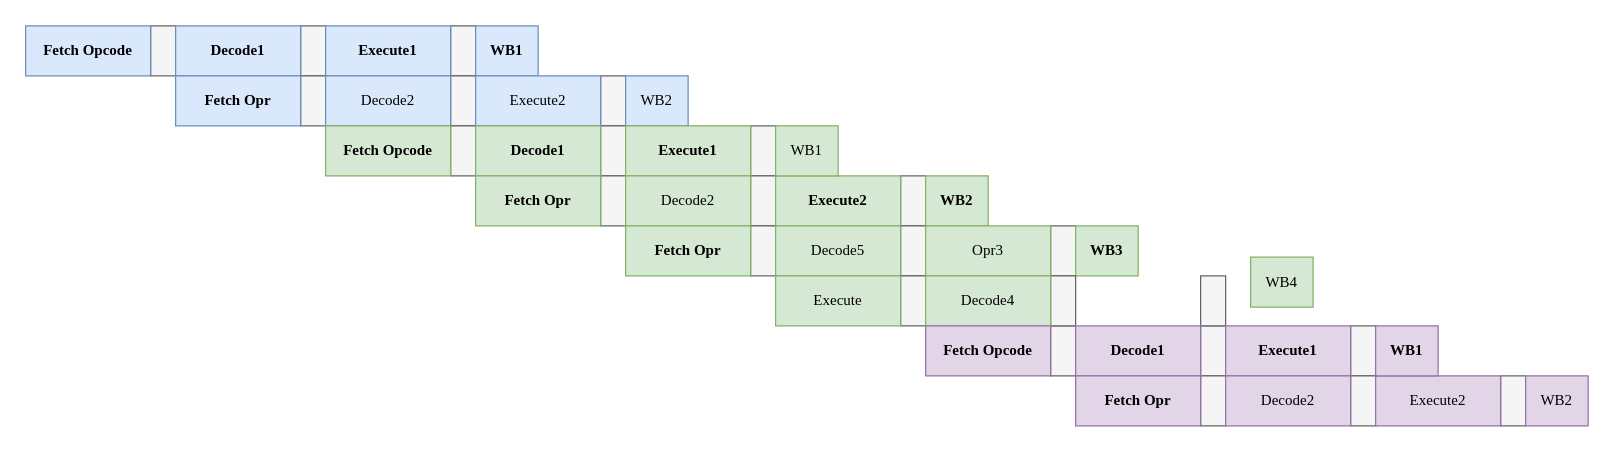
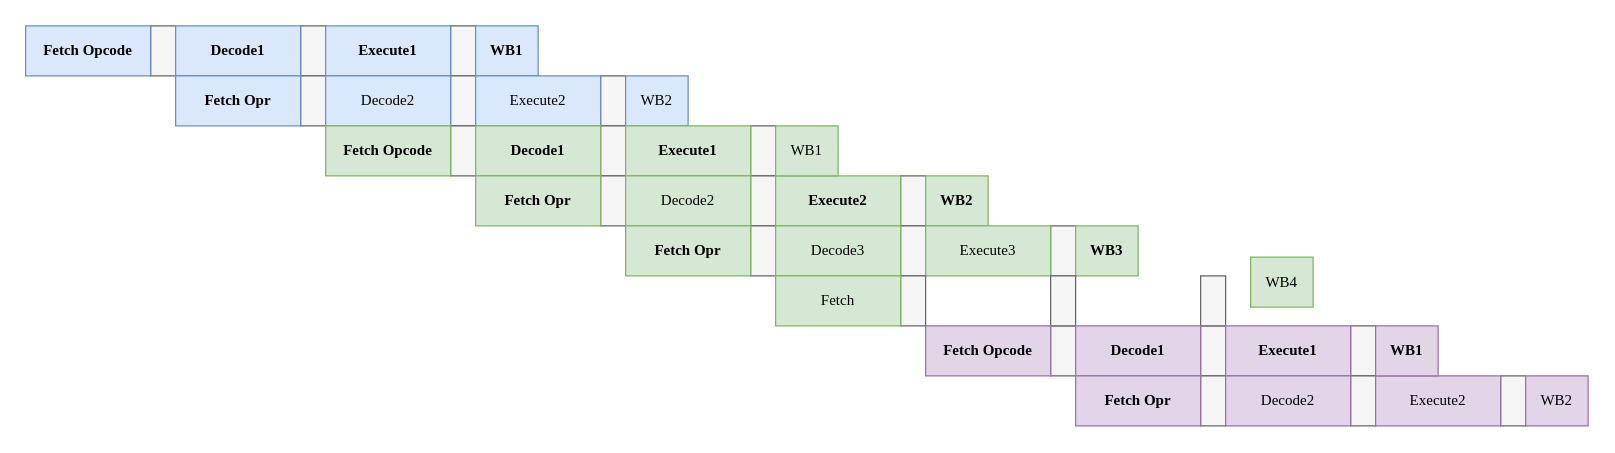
  <mxCell id="0" />
  <mxCell id="1" parent="0" />
  <mxCell id="2" value="" style="rounded=0;whiteSpace=wrap;html=1;fillColor=#f5f5f5;strokeColor=#666666;fontColor=#333333;" vertex="1" parent="1"><mxGeometry x="120" y="20" width="20" height="40" as="geometry" /></mxCell>
  <mxCell id="3" value="" style="rounded=0;whiteSpace=wrap;html=1;fillColor=#f5f5f5;strokeColor=#666666;fontColor=#333333;" vertex="1" parent="1"><mxGeometry x="240" y="20" width="20" height="40" as="geometry" /></mxCell>
  <mxCell id="4" value="" style="rounded=0;whiteSpace=wrap;html=1;fillColor=#f5f5f5;strokeColor=#666666;fontColor=#333333;" vertex="1" parent="1"><mxGeometry x="360" y="20" width="20" height="40" as="geometry" /></mxCell>
  <mxCell id="5" value="" style="rounded=0;whiteSpace=wrap;html=1;fillColor=#f5f5f5;strokeColor=#666666;fontColor=#333333;" vertex="1" parent="1"><mxGeometry x="240" y="60" width="20" height="40" as="geometry" /></mxCell>
  <mxCell id="6" value="" style="rounded=0;whiteSpace=wrap;html=1;fillColor=#f5f5f5;strokeColor=#666666;fontColor=#333333;" vertex="1" parent="1"><mxGeometry x="360" y="60" width="20" height="40" as="geometry" /></mxCell>
  <mxCell id="7" value="" style="rounded=0;whiteSpace=wrap;html=1;fillColor=#f5f5f5;strokeColor=#666666;fontColor=#333333;" vertex="1" parent="1"><mxGeometry x="480" y="60" width="20" height="40" as="geometry" /></mxCell>
  <mxCell id="8" value="" style="rounded=0;whiteSpace=wrap;html=1;fillColor=#f5f5f5;strokeColor=#666666;fontColor=#333333;" vertex="1" parent="1"><mxGeometry x="360" y="100" width="20" height="40" as="geometry" /></mxCell>
  <mxCell id="9" value="" style="rounded=0;whiteSpace=wrap;html=1;fillColor=#f5f5f5;strokeColor=#666666;fontColor=#333333;" vertex="1" parent="1"><mxGeometry x="480" y="100" width="20" height="40" as="geometry" /></mxCell>
  <mxCell id="10" value="" style="rounded=0;whiteSpace=wrap;html=1;fillColor=#f5f5f5;strokeColor=#666666;fontColor=#333333;" vertex="1" parent="1"><mxGeometry x="600" y="100" width="20" height="40" as="geometry" /></mxCell>
  <mxCell id="11" value="" style="rounded=0;whiteSpace=wrap;html=1;fillColor=#f5f5f5;strokeColor=#666666;fontColor=#333333;" vertex="1" parent="1"><mxGeometry x="480" y="140" width="20" height="40" as="geometry" /></mxCell>
  <mxCell id="12" value="" style="rounded=0;whiteSpace=wrap;html=1;fillColor=#f5f5f5;strokeColor=#666666;fontColor=#333333;" vertex="1" parent="1"><mxGeometry x="600" y="140" width="20" height="40" as="geometry" /></mxCell>
  <mxCell id="13" value="" style="rounded=0;whiteSpace=wrap;html=1;fillColor=#f5f5f5;strokeColor=#666666;fontColor=#333333;" vertex="1" parent="1"><mxGeometry x="720" y="140" width="20" height="40" as="geometry" /></mxCell>
  <mxCell id="14" value="" style="rounded=0;whiteSpace=wrap;html=1;fillColor=#f5f5f5;strokeColor=#666666;fontColor=#333333;" vertex="1" parent="1"><mxGeometry x="840" y="260" width="20" height="40" as="geometry" /></mxCell>
  <mxCell id="15" value="" style="rounded=0;whiteSpace=wrap;html=1;fillColor=#f5f5f5;strokeColor=#666666;fontColor=#333333;" vertex="1" parent="1"><mxGeometry x="960" y="260" width="20" height="40" as="geometry" /></mxCell>
  <mxCell id="16" value="" style="rounded=0;whiteSpace=wrap;html=1;fillColor=#f5f5f5;strokeColor=#666666;fontColor=#333333;" vertex="1" parent="1"><mxGeometry x="1080" y="260" width="20" height="40" as="geometry" /></mxCell>
  <mxCell id="17" value="" style="rounded=0;whiteSpace=wrap;html=1;fillColor=#f5f5f5;strokeColor=#666666;fontColor=#333333;" vertex="1" parent="1"><mxGeometry x="960" y="300" width="20" height="40" as="geometry" /></mxCell>
  <mxCell id="18" value="" style="rounded=0;whiteSpace=wrap;html=1;fillColor=#f5f5f5;strokeColor=#666666;fontColor=#333333;" vertex="1" parent="1"><mxGeometry x="1080" y="300" width="20" height="40" as="geometry" /></mxCell>
  <mxCell id="19" value="" style="rounded=0;whiteSpace=wrap;html=1;fillColor=#f5f5f5;strokeColor=#666666;fontColor=#333333;" vertex="1" parent="1"><mxGeometry x="1200" y="300" width="20" height="40" as="geometry" /></mxCell>
  <mxCell id="20" value="&lt;font face=&quot;Verdana&quot;&gt;Fetch Opcode&lt;/font&gt;" style="rounded=0;whiteSpace=wrap;html=1;fillColor=#dae8fc;strokeColor=#6c8ebf;fontStyle=1" vertex="1" parent="1"><mxGeometry x="20" y="20" width="100" height="40" as="geometry" /></mxCell>
  <mxCell id="21" value="&lt;font face=&quot;Verdana&quot;&gt;Decode1&lt;/font&gt;" style="rounded=0;whiteSpace=wrap;html=1;fillColor=#dae8fc;strokeColor=#6c8ebf;fontStyle=1" vertex="1" parent="1"><mxGeometry x="140" y="20" width="100" height="40" as="geometry" /></mxCell>
  <mxCell id="22" value="&lt;font face=&quot;Verdana&quot;&gt;Execute1&lt;/font&gt;" style="rounded=0;whiteSpace=wrap;html=1;fillColor=#dae8fc;strokeColor=#6c8ebf;fontStyle=1" vertex="1" parent="1"><mxGeometry x="260" y="20" width="100" height="40" as="geometry" /></mxCell>
  <mxCell id="23" value="&lt;font face=&quot;Verdana&quot;&gt;WB1&lt;/font&gt;" style="rounded=0;whiteSpace=wrap;html=1;fillColor=#dae8fc;strokeColor=#6c8ebf;fontStyle=1" vertex="1" parent="1"><mxGeometry x="380" y="20" width="50" height="40" as="geometry" /></mxCell>
  <mxCell id="24" value="&lt;font face=&quot;Verdana&quot;&gt;Fetch Opr&lt;/font&gt;" style="rounded=0;whiteSpace=wrap;html=1;fillColor=#dae8fc;strokeColor=#6c8ebf;fontStyle=1" vertex="1" parent="1"><mxGeometry x="140" y="60" width="100" height="40" as="geometry" /></mxCell>
  <mxCell id="25" value="&lt;font face=&quot;Verdana&quot; style=&quot;font-weight: normal&quot;&gt;Decode2&lt;/font&gt;" style="rounded=0;whiteSpace=wrap;html=1;fillColor=#dae8fc;strokeColor=#6c8ebf;fontStyle=1" vertex="1" parent="1"><mxGeometry x="260" y="60" width="100" height="40" as="geometry" /></mxCell>
  <mxCell id="26" value="&lt;font face=&quot;Verdana&quot; style=&quot;font-weight: normal&quot;&gt;Execute2&lt;/font&gt;" style="rounded=0;whiteSpace=wrap;html=1;fillColor=#dae8fc;strokeColor=#6c8ebf;fontStyle=1" vertex="1" parent="1"><mxGeometry x="380" y="60" width="100" height="40" as="geometry" /></mxCell>
  <mxCell id="27" value="&lt;font face=&quot;Verdana&quot; style=&quot;font-weight: normal&quot;&gt;WB2&lt;/font&gt;" style="rounded=0;whiteSpace=wrap;html=1;fillColor=#dae8fc;strokeColor=#6c8ebf;fontStyle=1" vertex="1" parent="1"><mxGeometry x="500" y="60" width="50" height="40" as="geometry" /></mxCell>
  <mxCell id="28" value="&lt;span style=&quot;font-family: &amp;#34;verdana&amp;#34;&quot;&gt;Fetch Opcode&lt;/span&gt;" style="rounded=0;whiteSpace=wrap;html=1;fillColor=#d5e8d4;strokeColor=#82b366;fontStyle=1" vertex="1" parent="1"><mxGeometry x="260" y="100" width="100" height="40" as="geometry" /></mxCell>
  <mxCell id="29" value="&lt;font face=&quot;Verdana&quot;&gt;Decode1&lt;/font&gt;" style="rounded=0;whiteSpace=wrap;html=1;fillColor=#d5e8d4;strokeColor=#82b366;fontStyle=1" vertex="1" parent="1"><mxGeometry x="380" y="100" width="100" height="40" as="geometry" /></mxCell>
  <mxCell id="30" value="&lt;font face=&quot;Verdana&quot;&gt;Execute1&lt;/font&gt;" style="rounded=0;whiteSpace=wrap;html=1;fillColor=#d5e8d4;strokeColor=#82b366;fontStyle=1" vertex="1" parent="1"><mxGeometry x="500" y="100" width="100" height="40" as="geometry" /></mxCell>
  <mxCell id="31" value="&lt;span style=&quot;font-family: &amp;#34;verdana&amp;#34;&quot;&gt;Fetch Opr&lt;/span&gt;" style="rounded=0;whiteSpace=wrap;html=1;fillColor=#d5e8d4;strokeColor=#82b366;fontStyle=1" vertex="1" parent="1"><mxGeometry x="380" y="140" width="100" height="40" as="geometry" /></mxCell>
  <mxCell id="32" value="&lt;font face=&quot;Verdana&quot; style=&quot;font-weight: normal&quot;&gt;Decode2&lt;/font&gt;" style="rounded=0;whiteSpace=wrap;html=1;fillColor=#d5e8d4;strokeColor=#82b366;fontStyle=1" vertex="1" parent="1"><mxGeometry x="500" y="140" width="100" height="40" as="geometry" /></mxCell>
  <mxCell id="33" value="&lt;font face=&quot;Verdana&quot;&gt;&lt;b&gt;Execute2&lt;/b&gt;&lt;/font&gt;" style="rounded=0;whiteSpace=wrap;html=1;fillColor=#d5e8d4;strokeColor=#82b366;fontStyle=0" vertex="1" parent="1"><mxGeometry x="620" y="140" width="100" height="40" as="geometry" /></mxCell>
  <mxCell id="34" value="&lt;font face=&quot;Verdana&quot; style=&quot;font-weight: normal&quot;&gt;WB1&lt;/font&gt;" style="rounded=0;whiteSpace=wrap;html=1;fillColor=#d5e8d4;strokeColor=#82b366;fontStyle=1" vertex="1" parent="1"><mxGeometry x="620" y="100" width="50" height="40" as="geometry" /></mxCell>
  <mxCell id="35" value="&lt;font face=&quot;Verdana&quot;&gt;&lt;b&gt;WB2&lt;/b&gt;&lt;/font&gt;" style="rounded=0;whiteSpace=wrap;html=1;fillColor=#d5e8d4;strokeColor=#82b366;fontStyle=0" vertex="1" parent="1"><mxGeometry x="740" y="140" width="50" height="40" as="geometry" /></mxCell>
  <mxCell id="36" value="&lt;font face=&quot;Verdana&quot;&gt;WB2&lt;/font&gt;" style="rounded=0;whiteSpace=wrap;html=1;fillColor=#e1d5e7;strokeColor=#9673a6;fontStyle=0" vertex="1" parent="1"><mxGeometry x="1220" y="300" width="50" height="40" as="geometry" /></mxCell>
  <mxCell id="37" value="" style="rounded=0;whiteSpace=wrap;html=1;fillColor=#f5f5f5;strokeColor=#666666;fontColor=#333333;" vertex="1" parent="1"><mxGeometry x="600" y="180" width="20" height="40" as="geometry" /></mxCell>
  <mxCell id="38" value="" style="rounded=0;whiteSpace=wrap;html=1;fillColor=#f5f5f5;strokeColor=#666666;fontColor=#333333;" vertex="1" parent="1"><mxGeometry x="720" y="180" width="20" height="40" as="geometry" /></mxCell>
  <mxCell id="39" value="" style="rounded=0;whiteSpace=wrap;html=1;fillColor=#f5f5f5;strokeColor=#666666;fontColor=#333333;" vertex="1" parent="1"><mxGeometry x="840" y="180" width="20" height="40" as="geometry" /></mxCell>
  <mxCell id="40" value="&lt;span style=&quot;font-family: &amp;#34;verdana&amp;#34;&quot;&gt;Fetch Opr&lt;/span&gt;" style="rounded=0;whiteSpace=wrap;html=1;fillColor=#d5e8d4;strokeColor=#82b366;fontStyle=1" vertex="1" parent="1"><mxGeometry x="500" y="180" width="100" height="40" as="geometry" /></mxCell>
- <mxCell id="41" value="&lt;font face=&quot;Verdana&quot; style=&quot;font-weight: normal&quot;&gt;Decode5&lt;/font&gt;" style="rounded=0;whiteSpace=wrap;html=1;fillColor=#d5e8d4;strokeColor=#82b366;fontStyle=1" vertex="1" parent="1"><mxGeometry x="620" y="180" width="100" height="40" as="geometry" /></mxCell>
- <mxCell id="42" value="&lt;font face=&quot;Verdana&quot;&gt;Opr3&lt;/font&gt;" style="rounded=0;whiteSpace=wrap;html=1;fillColor=#d5e8d4;strokeColor=#82b366;fontStyle=0" vertex="1" parent="1"><mxGeometry x="740" y="180" width="100" height="40" as="geometry" /></mxCell>
+ <mxCell id="41" value="&lt;font face=&quot;Verdana&quot; style=&quot;font-weight: normal&quot;&gt;Decode3&lt;/font&gt;" style="rounded=0;whiteSpace=wrap;html=1;fillColor=#d5e8d4;strokeColor=#82b366;fontStyle=1" vertex="1" parent="1"><mxGeometry x="620" y="180" width="100" height="40" as="geometry" /></mxCell>
+ <mxCell id="42" value="&lt;font face=&quot;Verdana&quot;&gt;Execute3&lt;/font&gt;" style="rounded=0;whiteSpace=wrap;html=1;fillColor=#d5e8d4;strokeColor=#82b366;fontStyle=0" vertex="1" parent="1"><mxGeometry x="740" y="180" width="100" height="40" as="geometry" /></mxCell>
  <mxCell id="43" value="&lt;font face=&quot;Verdana&quot;&gt;&lt;b&gt;WB3&lt;/b&gt;&lt;/font&gt;" style="rounded=0;whiteSpace=wrap;html=1;fillColor=#d5e8d4;strokeColor=#82b366;fontStyle=0" vertex="1" parent="1"><mxGeometry x="860" y="180" width="50" height="40" as="geometry" /></mxCell>
  <mxCell id="44" value="" style="rounded=0;whiteSpace=wrap;html=1;fillColor=#f5f5f5;strokeColor=#666666;fontColor=#333333;" vertex="1" parent="1"><mxGeometry x="720" y="220" width="20" height="40" as="geometry" /></mxCell>
  <mxCell id="45" value="" style="rounded=0;whiteSpace=wrap;html=1;fillColor=#f5f5f5;strokeColor=#666666;fontColor=#333333;" vertex="1" parent="1"><mxGeometry x="840" y="220" width="20" height="40" as="geometry" /></mxCell>
  <mxCell id="46" value="" style="rounded=0;whiteSpace=wrap;html=1;fillColor=#f5f5f5;strokeColor=#666666;fontColor=#333333;" vertex="1" parent="1"><mxGeometry x="960" y="220" width="20" height="40" as="geometry" /></mxCell>
- <mxCell id="47" value="&lt;font face=&quot;Verdana&quot; style=&quot;font-weight: normal&quot;&gt;Execute&lt;/font&gt;" style="rounded=0;whiteSpace=wrap;html=1;fillColor=#d5e8d4;strokeColor=#82b366;fontStyle=1" vertex="1" parent="1"><mxGeometry x="620" y="220" width="100" height="40" as="geometry" /></mxCell>
- <mxCell id="48" value="&lt;font face=&quot;Verdana&quot; style=&quot;font-weight: normal&quot;&gt;Decode4&lt;/font&gt;" style="rounded=0;whiteSpace=wrap;html=1;fillColor=#d5e8d4;strokeColor=#82b366;fontStyle=1" vertex="1" parent="1"><mxGeometry x="740" y="220" width="100" height="40" as="geometry" /></mxCell>
+ <mxCell id="47" value="&lt;font face=&quot;Verdana&quot; style=&quot;font-weight: normal&quot;&gt;Fetch&lt;/font&gt;" style="rounded=0;whiteSpace=wrap;html=1;fillColor=#d5e8d4;strokeColor=#82b366;fontStyle=1" vertex="1" parent="1"><mxGeometry x="620" y="220" width="100" height="40" as="geometry" /></mxCell>
  <mxCell id="49" value="&lt;font face=&quot;Verdana&quot;&gt;WB4&lt;/font&gt;" style="rounded=0;whiteSpace=wrap;html=1;fillColor=#d5e8d4;strokeColor=#82b366;fontStyle=0" vertex="1" parent="1"><mxGeometry x="1000" y="205" width="50" height="40" as="geometry" /></mxCell>
  <mxCell id="50" value="&lt;span style=&quot;font-family: &amp;#34;verdana&amp;#34;&quot;&gt;Fetch Opcode&lt;/span&gt;" style="rounded=0;whiteSpace=wrap;html=1;fillColor=#e1d5e7;strokeColor=#9673a6;fontStyle=1" vertex="1" parent="1"><mxGeometry x="740" y="260" width="100" height="40" as="geometry" /></mxCell>
  <mxCell id="51" value="&lt;font face=&quot;Verdana&quot;&gt;Decode1&lt;/font&gt;" style="rounded=0;whiteSpace=wrap;html=1;fillColor=#e1d5e7;strokeColor=#9673a6;fontStyle=1" vertex="1" parent="1"><mxGeometry x="860" y="260" width="100" height="40" as="geometry" /></mxCell>
  <mxCell id="52" value="&lt;font face=&quot;Verdana&quot;&gt;Execute1&lt;/font&gt;" style="rounded=0;whiteSpace=wrap;html=1;fillColor=#e1d5e7;strokeColor=#9673a6;fontStyle=1" vertex="1" parent="1"><mxGeometry x="980" y="260" width="100" height="40" as="geometry" /></mxCell>
  <mxCell id="53" value="&lt;font face=&quot;Verdana&quot;&gt;Fetch Opr&lt;/font&gt;" style="rounded=0;whiteSpace=wrap;html=1;fillColor=#e1d5e7;strokeColor=#9673a6;fontStyle=1" vertex="1" parent="1"><mxGeometry x="860" y="300" width="100" height="40" as="geometry" /></mxCell>
  <mxCell id="54" value="&lt;font face=&quot;Verdana&quot; style=&quot;font-weight: normal&quot;&gt;Decode2&lt;/font&gt;" style="rounded=0;whiteSpace=wrap;html=1;fillColor=#e1d5e7;strokeColor=#9673a6;fontStyle=1" vertex="1" parent="1"><mxGeometry x="980" y="300" width="100" height="40" as="geometry" /></mxCell>
  <mxCell id="55" value="&lt;font face=&quot;Verdana&quot;&gt;Execute2&lt;/font&gt;" style="rounded=0;whiteSpace=wrap;html=1;fillColor=#e1d5e7;strokeColor=#9673a6;fontStyle=0" vertex="1" parent="1"><mxGeometry x="1100" y="300" width="100" height="40" as="geometry" /></mxCell>
  <mxCell id="56" value="&lt;font face=&quot;Verdana&quot;&gt;WB1&lt;/font&gt;" style="rounded=0;whiteSpace=wrap;html=1;fillColor=#e1d5e7;strokeColor=#9673a6;fontStyle=1" vertex="1" parent="1"><mxGeometry x="1100" y="260" width="50" height="40" as="geometry" /></mxCell>
